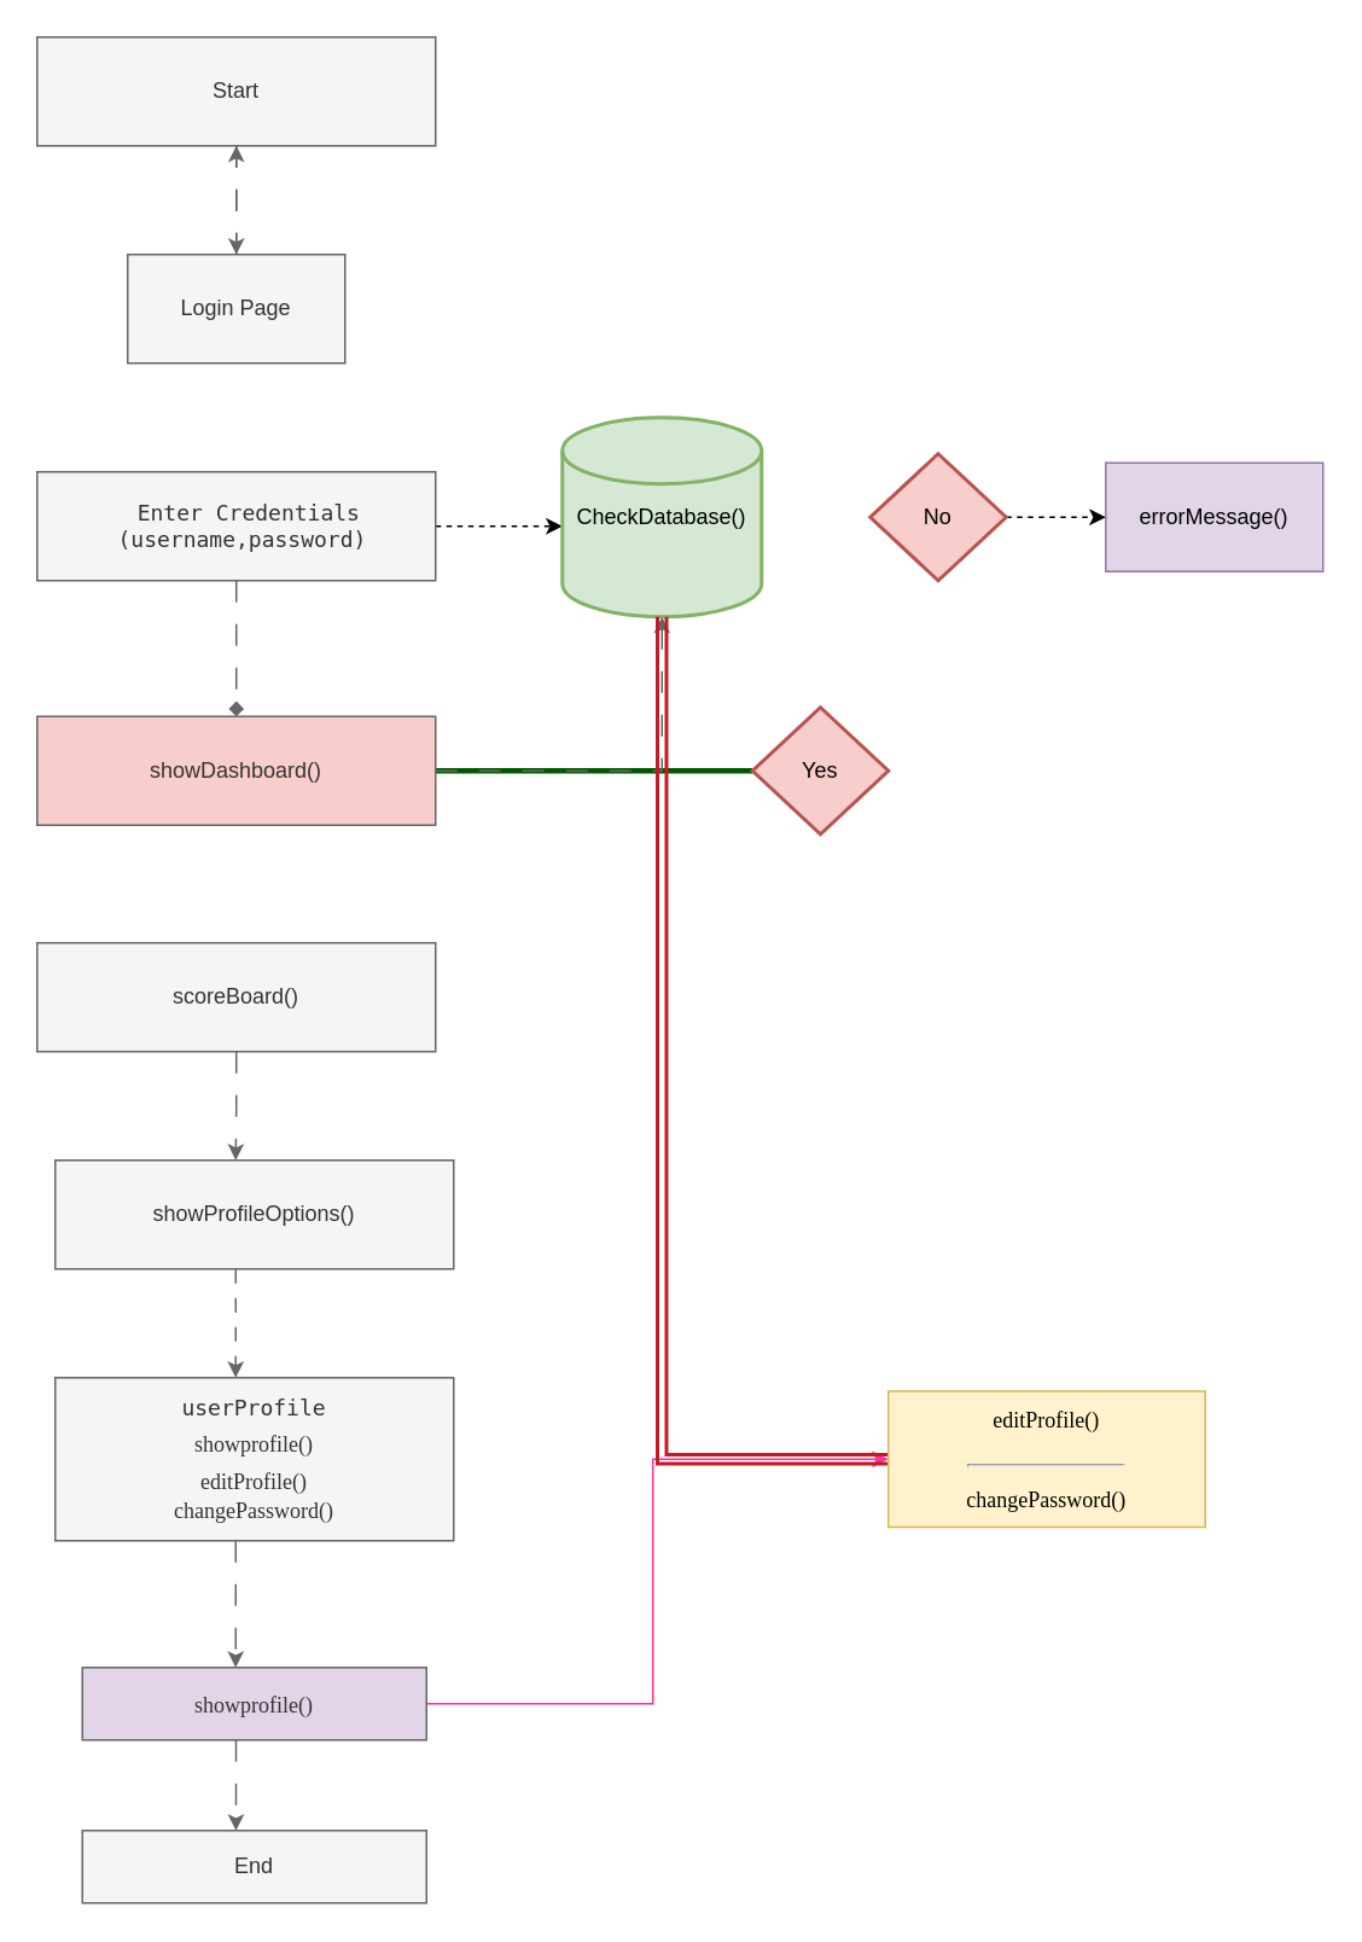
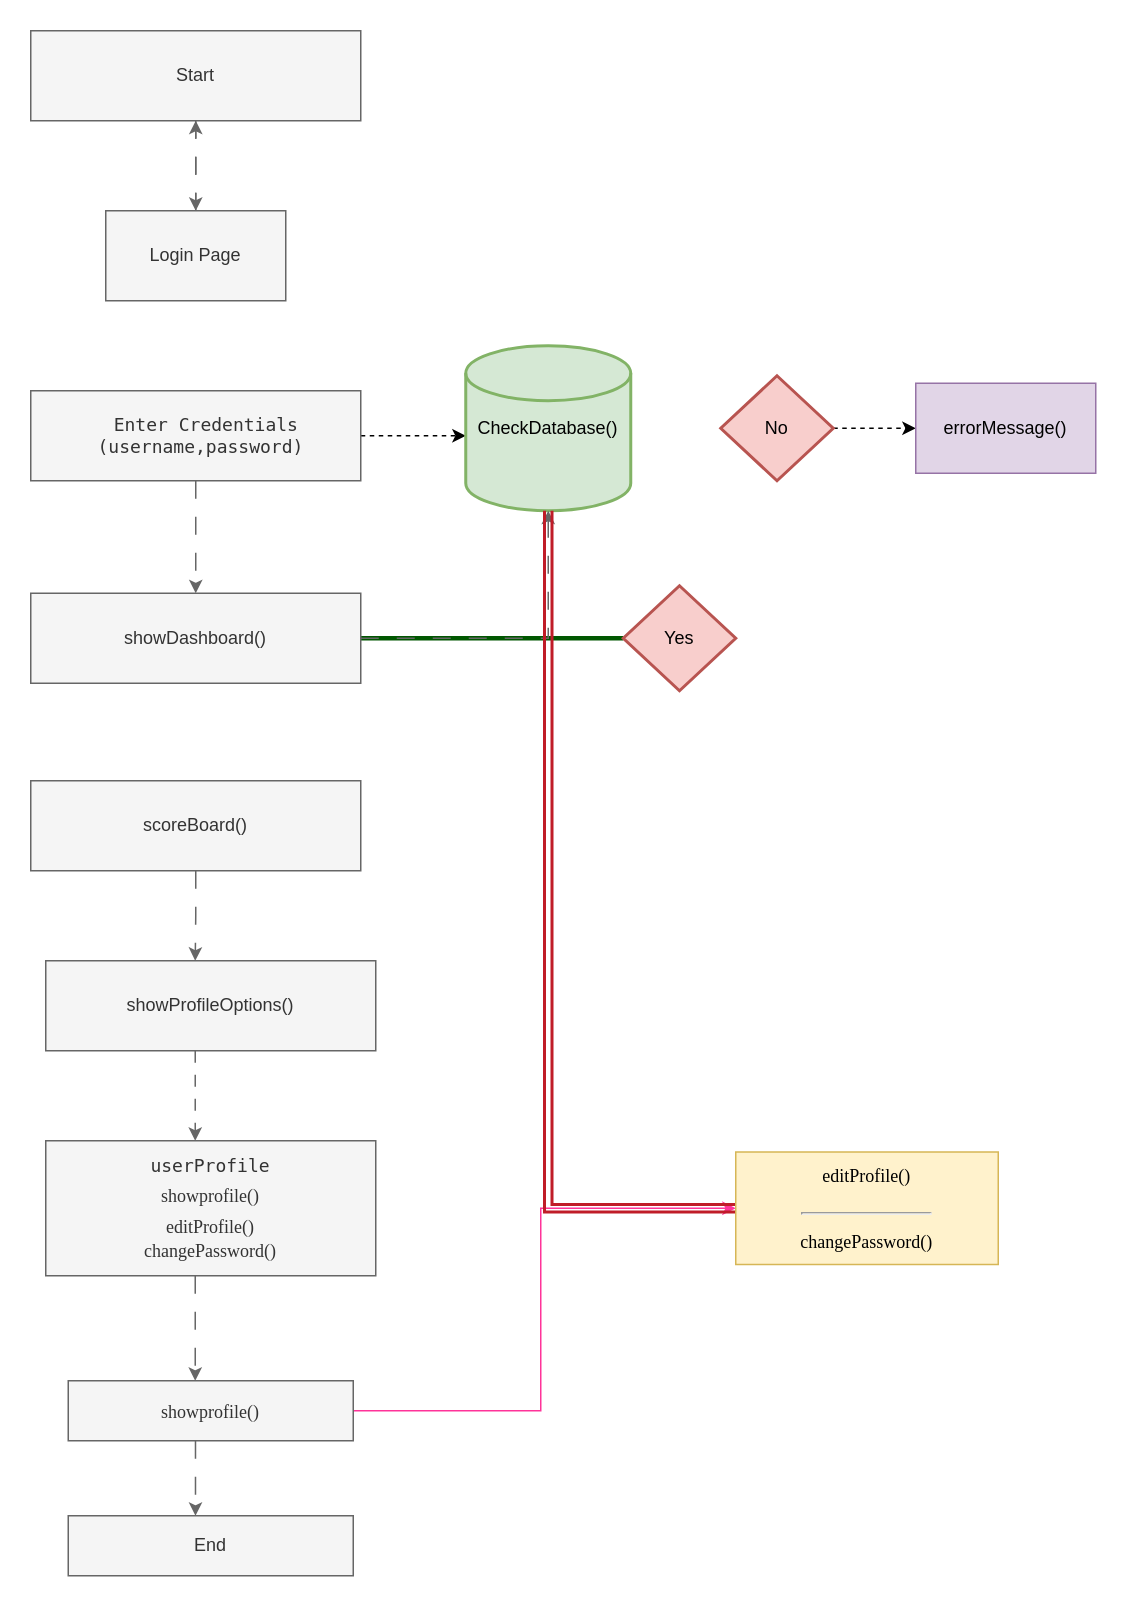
  <mxCell id="0" />
  <mxCell id="1" parent="0" />
  <mxCell id="2" value="Start" style="rounded=0;whiteSpace=wrap;html=1;fillColor=#f5f5f5;fontColor=#333333;strokeColor=#666666;" parent="1" vertex="1"><mxGeometry x="20" y="20" width="220" height="60" as="geometry" /></mxCell>
  <mxCell id="3" value="" style="endArrow=classic;html=1;rounded=0;exitX=0.5;exitY=1;exitDx=0;exitDy=0;dashed=1;dashPattern=12 12;fillColor=#f5f5f5;strokeColor=#666666;" parent="1" source="2" edge="1"><mxGeometry width="50" height="50" relative="1" as="geometry"><mxPoint x="340" y="290" as="sourcePoint" /><mxPoint x="130" y="140" as="targetPoint" /></mxGeometry></mxCell>
  <mxCell id="4" style="edgeStyle=orthogonalEdgeStyle;rounded=0;orthogonalLoop=1;jettySize=auto;html=1;dashed=1;dashPattern=12 12;fillColor=#f5f5f5;strokeColor=#666666;" parent="1" source="5" target="2" edge="1"><mxGeometry relative="1" as="geometry" /></mxCell>
  <mxCell id="5" value="Login Page" style="rounded=0;whiteSpace=wrap;html=1;fillColor=#f5f5f5;fontColor=#333333;strokeColor=#666666;" parent="1" vertex="1"><mxGeometry x="70" y="140" width="120" height="60" as="geometry" /></mxCell>
  <mxCell id="6" style="edgeStyle=orthogonalEdgeStyle;rounded=0;orthogonalLoop=1;jettySize=auto;html=1;exitX=1;exitY=0.5;exitDx=0;exitDy=0;dashed=1;" parent="1" source="8" edge="1"><mxGeometry relative="1" as="geometry"><mxPoint x="310" y="290" as="targetPoint" /></mxGeometry></mxCell>
- <mxCell id="7" style="edgeStyle=orthogonalEdgeStyle;rounded=0;orthogonalLoop=1;jettySize=auto;html=1;entryX=0.5;entryY=0;entryDx=0;entryDy=0;dashed=1;dashPattern=12 12;fillColor=#f5f5f5;strokeColor=#666666;endArrow=diamond;" parent="1" source="8" target="16" edge="1"><mxGeometry relative="1" as="geometry" /></mxCell>
+ <mxCell id="7" style="edgeStyle=orthogonalEdgeStyle;rounded=0;orthogonalLoop=1;jettySize=auto;html=1;entryX=0.5;entryY=0;entryDx=0;entryDy=0;dashed=1;dashPattern=12 12;fillColor=#f5f5f5;strokeColor=#666666;" parent="1" source="8" target="16" edge="1"><mxGeometry relative="1" as="geometry" /></mxCell>
  <mxCell id="8" value="&lt;pre&gt;&lt;font face=&quot;Helvetica&quot;&gt;&lt;code class=&quot;!whitespace-pre hljs language-plaintext&quot;&gt;   Enter Credentials &lt;br&gt;   (username,password)  &lt;/code&gt;&lt;/font&gt;&lt;/pre&gt;" style="rounded=0;whiteSpace=wrap;html=1;fillColor=#f5f5f5;fontColor=#333333;strokeColor=#666666;" parent="1" vertex="1"><mxGeometry x="20" y="260" width="220" height="60" as="geometry" /></mxCell>
  <mxCell id="9" value="CheckDatabase()" style="strokeWidth=2;html=1;shape=mxgraph.flowchart.database;whiteSpace=wrap;fillColor=#d5e8d4;strokeColor=#82b366;rounded=0;" parent="1" vertex="1"><mxGeometry x="310" y="230" width="110" height="110" as="geometry" /></mxCell>
  <mxCell id="10" style="edgeStyle=orthogonalEdgeStyle;rounded=0;orthogonalLoop=1;jettySize=auto;html=1;entryX=1;entryY=0.5;entryDx=0;entryDy=0;fillColor=#008a00;strokeColor=#005700;curved=0;strokeWidth=3;endArrow=none;" parent="1" source="11" target="16" edge="1"><mxGeometry relative="1" as="geometry" /></mxCell>
  <mxCell id="11" value="Yes" style="strokeWidth=2;html=1;shape=mxgraph.flowchart.decision;whiteSpace=wrap;rounded=0;fillColor=#f8cecc;strokeColor=#b85450;" parent="1" vertex="1"><mxGeometry x="415" y="390" width="75" height="70" as="geometry" /></mxCell>
  <mxCell id="12" style="edgeStyle=orthogonalEdgeStyle;rounded=0;orthogonalLoop=1;jettySize=auto;html=1;dashed=1;" parent="1" source="13" edge="1"><mxGeometry relative="1" as="geometry"><mxPoint x="610" y="285" as="targetPoint" /></mxGeometry></mxCell>
  <mxCell id="13" value="No" style="strokeWidth=2;html=1;shape=mxgraph.flowchart.decision;whiteSpace=wrap;fillColor=#f8cecc;fillStyle=solid;rounded=0;strokeColor=#b85450;" parent="1" vertex="1"><mxGeometry x="480" y="250" width="75" height="70" as="geometry" /></mxCell>
  <mxCell id="14" value="errorMessage()" style="rounded=0;whiteSpace=wrap;html=1;fillColor=#e1d5e7;strokeColor=#9673a6;" parent="1" vertex="1"><mxGeometry x="610" y="255" width="120" height="60" as="geometry" /></mxCell>
  <mxCell id="15" style="edgeStyle=orthogonalEdgeStyle;rounded=0;orthogonalLoop=1;jettySize=auto;html=1;dashed=1;dashPattern=12 12;fillColor=#f5f5f5;strokeColor=#666666;" parent="1" source="16" target="9" edge="1"><mxGeometry relative="1" as="geometry" /></mxCell>
- <mxCell id="16" value="showDashboard()" style="rounded=0;whiteSpace=wrap;html=1;fillColor=#f8cecc;fontColor=#333333;strokeColor=#666666;" parent="1" vertex="1"><mxGeometry x="20" y="395" width="220" height="60" as="geometry" /></mxCell>
+ <mxCell id="16" value="showDashboard()" style="rounded=0;whiteSpace=wrap;html=1;fillColor=#f5f5f5;fontColor=#333333;strokeColor=#666666;" parent="1" vertex="1"><mxGeometry x="20" y="395" width="220" height="60" as="geometry" /></mxCell>
  <mxCell id="17" value="scoreBoard()" style="rounded=0;whiteSpace=wrap;html=1;fillColor=#f5f5f5;fontColor=#333333;strokeColor=#666666;" parent="1" vertex="1"><mxGeometry x="20" y="520" width="220" height="60" as="geometry" /></mxCell>
  <mxCell id="18" style="edgeStyle=orthogonalEdgeStyle;rounded=0;orthogonalLoop=1;jettySize=auto;html=1;entryX=0.5;entryY=0;entryDx=0;entryDy=0;dashed=1;dashPattern=8 8;fillColor=#f5f5f5;strokeColor=#666666;" parent="1" edge="1"><mxGeometry relative="1" as="geometry"><mxPoint x="129.66" y="700" as="sourcePoint" /><mxPoint x="129.66" y="760" as="targetPoint" /></mxGeometry></mxCell>
  <mxCell id="19" value="showProfileOptions()" style="rounded=0;whiteSpace=wrap;html=1;fillColor=#f5f5f5;fontColor=#333333;strokeColor=#666666;" parent="1" vertex="1"><mxGeometry x="30" y="640" width="220" height="60" as="geometry" /></mxCell>
  <mxCell id="20" value="" style="edgeStyle=orthogonalEdgeStyle;rounded=0;orthogonalLoop=1;jettySize=auto;html=1;dashed=1;dashPattern=12 12;fillColor=#f5f5f5;strokeColor=#666666;" parent="1" edge="1"><mxGeometry relative="1" as="geometry"><mxPoint x="129.66" y="850" as="sourcePoint" /><mxPoint x="129.66" y="920" as="targetPoint" /></mxGeometry></mxCell>
  <mxCell id="21" value="&lt;p style=&quot;line-height: 200%;&quot;&gt;&lt;/p&gt;&lt;div&gt;&lt;font face=&quot;monospace&quot;&gt;userProfile&lt;/font&gt;&lt;/div&gt;&lt;div style=&quot;line-height: 200%;&quot;&gt;&lt;font face=&quot;V0igmAnZk6Jg4mxxflLs&quot;&gt;showprofile()&lt;/font&gt;&lt;/div&gt;&lt;div style=&quot;line-height: 150%;&quot;&gt;&lt;font face=&quot;V0igmAnZk6Jg4mxxflLs&quot;&gt;editProfile()&lt;/font&gt;&lt;/div&gt;&lt;div&gt;&lt;font face=&quot;V0igmAnZk6Jg4mxxflLs&quot;&gt;changePassword()&lt;br&gt;&lt;/font&gt;&lt;/div&gt;&lt;p&gt;&lt;/p&gt;" style="rounded=0;whiteSpace=wrap;html=1;fillColor=#f5f5f5;fontColor=#333333;strokeColor=#666666;" parent="1" vertex="1"><mxGeometry x="30" y="760" width="220" height="90" as="geometry" /></mxCell>
  <mxCell id="22" style="edgeStyle=orthogonalEdgeStyle;rounded=0;orthogonalLoop=1;jettySize=auto;html=1;entryX=0;entryY=0.5;entryDx=0;entryDy=0;strokeColor=#FF3399;" parent="1" source="24" target="26" edge="1"><mxGeometry relative="1" as="geometry"><Array as="points"><mxPoint x="360" y="940" /><mxPoint x="360" y="805" /></Array></mxGeometry></mxCell>
  <mxCell id="23" style="edgeStyle=orthogonalEdgeStyle;orthogonalLoop=1;jettySize=auto;html=1;dashed=1;dashPattern=12 12;entryX=0.5;entryY=0;entryDx=0;entryDy=0;fillColor=#f5f5f5;strokeColor=#666666;" parent="1" edge="1"><mxGeometry relative="1" as="geometry"><mxPoint x="129.83" y="1010" as="targetPoint" /><mxPoint x="129.83" y="960" as="sourcePoint" /></mxGeometry></mxCell>
- <mxCell id="24" value="&lt;p style=&quot;line-height: 200%;&quot;&gt;&lt;/p&gt;&lt;div style=&quot;line-height: 200%;&quot;&gt;&lt;font face=&quot;V0igmAnZk6Jg4mxxflLs&quot;&gt;showprofile()&lt;/font&gt;&lt;/div&gt;&lt;p&gt;&lt;/p&gt;" style="rounded=0;whiteSpace=wrap;html=1;fillColor=#e1d5e7;fontColor=#333333;strokeColor=#666666;" parent="1" vertex="1"><mxGeometry x="45" y="920" width="190" height="40" as="geometry" /></mxCell>
+ <mxCell id="24" value="&lt;p style=&quot;line-height: 200%;&quot;&gt;&lt;/p&gt;&lt;div style=&quot;line-height: 200%;&quot;&gt;&lt;font face=&quot;V0igmAnZk6Jg4mxxflLs&quot;&gt;showprofile()&lt;/font&gt;&lt;/div&gt;&lt;p&gt;&lt;/p&gt;" style="rounded=0;whiteSpace=wrap;html=1;fillColor=#f5f5f5;fontColor=#333333;strokeColor=#666666;" parent="1" vertex="1"><mxGeometry x="45" y="920" width="190" height="40" as="geometry" /></mxCell>
  <mxCell id="25" style="edgeStyle=orthogonalEdgeStyle;rounded=0;orthogonalLoop=1;jettySize=auto;html=1;shape=link;fillColor=#d5e8d4;strokeColor=#c01c28;strokeWidth=2;" parent="1" source="26" target="9" edge="1"><mxGeometry relative="1" as="geometry" /></mxCell>
  <mxCell id="26" value="&lt;p style=&quot;line-height: 200%;&quot;&gt;&lt;font face=&quot;V0igmAnZk6Jg4mxxflLs&quot;&gt;editProfile()&lt;/font&gt;&lt;/p&gt;&lt;div style=&quot;line-height: 200%;&quot;&gt;&lt;hr&gt;&lt;font face=&quot;V0igmAnZk6Jg4mxxflLs&quot;&gt;changePassword()&lt;br&gt;&lt;/font&gt;&lt;/div&gt;&lt;p&gt;&lt;/p&gt;" style="rounded=0;whiteSpace=wrap;html=1;fillColor=#fff2cc;strokeColor=#d6b656;" parent="1" vertex="1"><mxGeometry x="490" y="767.5" width="175" height="75" as="geometry" /></mxCell>
  <mxCell id="27" style="edgeStyle=orthogonalEdgeStyle;rounded=0;orthogonalLoop=1;jettySize=auto;html=1;entryX=0.5;entryY=0;entryDx=0;entryDy=0;dashed=1;dashPattern=12 12;exitX=0.5;exitY=1;exitDx=0;exitDy=0;fillColor=#f5f5f5;strokeColor=#666666;" parent="1" source="17" edge="1"><mxGeometry relative="1" as="geometry"><mxPoint x="130" y="590" as="sourcePoint" /><mxPoint x="129.66" y="640" as="targetPoint" /></mxGeometry></mxCell>
  <mxCell id="28" value="End" style="rounded=0;whiteSpace=wrap;html=1;fillColor=#f5f5f5;fontColor=#333333;strokeColor=#666666;" parent="1" vertex="1"><mxGeometry x="45" y="1010" width="190" height="40" as="geometry" /></mxCell>
